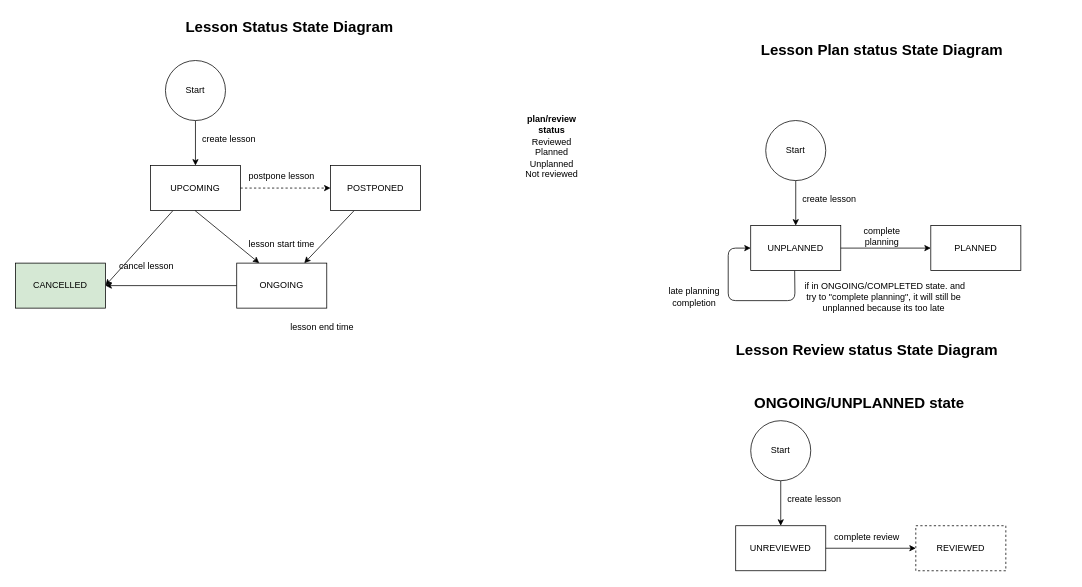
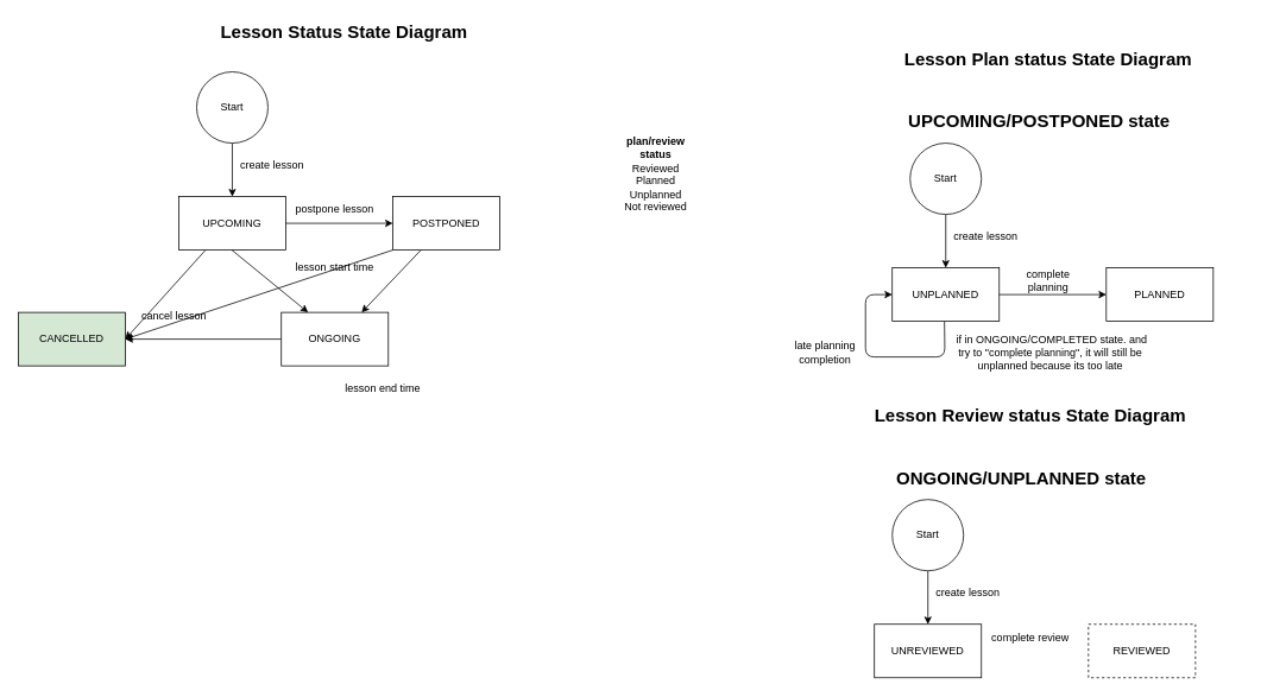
  <mxCell id="0" />
  <mxCell id="1" parent="0" />
  <mxCell id="2" style="edgeStyle=none;html=1;exitX=0.25;exitY=1;exitDx=0;exitDy=0;entryX=1;entryY=0.5;entryDx=0;entryDy=0;" edge="1" parent="1" source="3" target="20"><mxGeometry relative="1" as="geometry" /></mxCell>
  <mxCell id="3" value="UPCOMING" style="rounded=0;whiteSpace=wrap;html=1;" vertex="1" parent="1"><mxGeometry x="200" y="220" width="120" height="60" as="geometry" /></mxCell>
  <mxCell id="4" style="edgeStyle=none;html=1;entryX=0.5;entryY=0;entryDx=0;entryDy=0;" edge="1" parent="1" source="5" target="3"><mxGeometry relative="1" as="geometry" /></mxCell>
  <mxCell id="5" value="Start" style="ellipse;whiteSpace=wrap;html=1;aspect=fixed;" vertex="1" parent="1"><mxGeometry x="220" y="80" width="80" height="80" as="geometry" /></mxCell>
  <mxCell id="6" value="create lesson" style="text;html=1;align=center;verticalAlign=middle;whiteSpace=wrap;rounded=0;" vertex="1" parent="1"><mxGeometry x="260" y="170" width="90" height="30" as="geometry" /></mxCell>
  <mxCell id="7" style="edgeStyle=none;html=1;" edge="1" parent="1" source="8" target="20"><mxGeometry relative="1" as="geometry" /></mxCell>
  <mxCell id="8" value="ONGOING" style="rounded=0;whiteSpace=wrap;html=1;" vertex="1" parent="1"><mxGeometry x="315" y="350" width="120" height="60" as="geometry" /></mxCell>
  <mxCell id="9" value="&lt;span&gt;&lt;/span&gt;&lt;span style=&quot;white-space-collapse: preserve;&quot;&gt;Reviewed&lt;br&gt;Planned&lt;br&gt;Unplanned&lt;br&gt;Not reviewed&lt;/span&gt;" style="text;html=1;align=center;verticalAlign=middle;whiteSpace=wrap;rounded=0;" vertex="1" parent="1"><mxGeometry x="690" y="180" width="90" height="60" as="geometry" /></mxCell>
  <mxCell id="10" value="postpone lesson" style="text;html=1;align=center;verticalAlign=middle;whiteSpace=wrap;rounded=0;" vertex="1" parent="1"><mxGeometry x="330" y="220" width="90" height="30" as="geometry" /></mxCell>
  <mxCell id="11" style="edgeStyle=none;html=1;entryX=0.75;entryY=0;entryDx=0;entryDy=0;" edge="1" parent="1" source="13" target="8"><mxGeometry relative="1" as="geometry" /></mxCell>
+ <mxCell id="12" style="edgeStyle=none;html=1;exitX=0;exitY=1;exitDx=0;exitDy=0;entryX=1;entryY=0.5;entryDx=0;entryDy=0;" edge="1" parent="1" source="13" target="20"><mxGeometry relative="1" as="geometry" /></mxCell>
  <mxCell id="13" value="POSTPONED" style="rounded=0;whiteSpace=wrap;html=1;" vertex="1" parent="1"><mxGeometry x="440" y="220" width="120" height="60" as="geometry" /></mxCell>
- <mxCell id="14" style="edgeStyle=none;html=1;entryX=0;entryY=0.5;entryDx=0;entryDy=0;dashed=1;" edge="1" parent="1" source="3" target="13"><mxGeometry relative="1" as="geometry" /></mxCell>
+ <mxCell id="14" style="edgeStyle=none;html=1;entryX=0;entryY=0.5;entryDx=0;entryDy=0;" edge="1" parent="1" source="3" target="13"><mxGeometry relative="1" as="geometry" /></mxCell>
  <mxCell id="15" style="edgeStyle=none;html=1;entryX=0.25;entryY=0;entryDx=0;entryDy=0;" edge="1" parent="1" target="8"><mxGeometry relative="1" as="geometry"><mxPoint x="259.48" y="280" as="sourcePoint" /><mxPoint x="260" y="337.66" as="targetPoint" /></mxGeometry></mxCell>
- <mxCell id="16" value="lesson start time" style="text;html=1;align=center;verticalAlign=middle;whiteSpace=wrap;rounded=0;" vertex="1" parent="1"><mxGeometry x="330" y="310" width="90" height="30" as="geometry" /></mxCell>
+ <mxCell id="16" value="lesson start time" style="text;html=1;align=center;verticalAlign=middle;whiteSpace=wrap;rounded=0;" vertex="1" parent="1"><mxGeometry x="330" y="285" width="90" height="30" as="geometry" /></mxCell>
  <mxCell id="17" value="&lt;span&gt;&lt;/span&gt;&lt;span style=&quot;white-space-collapse: preserve;&quot;&gt;&lt;b&gt;plan/review status&lt;/b&gt;&lt;/span&gt;" style="text;html=1;align=center;verticalAlign=middle;whiteSpace=wrap;rounded=0;" vertex="1" parent="1"><mxGeometry x="690" y="150" width="90" height="30" as="geometry" /></mxCell>
  <mxCell id="18" value="lesson end time" style="text;html=1;align=center;verticalAlign=middle;whiteSpace=wrap;rounded=0;" vertex="1" parent="1"><mxGeometry x="384" y="420" width="90" height="30" as="geometry" /></mxCell>
  <mxCell id="19" value="&lt;span&gt;&lt;/span&gt;&lt;span style=&quot;white-space-collapse: preserve;&quot;&gt;&lt;b&gt;&lt;font style=&quot;font-size: 20px;&quot;&gt;Lesson Status State Diagram&lt;/font&gt;&lt;/b&gt;&lt;/span&gt;" style="text;html=1;align=center;verticalAlign=middle;whiteSpace=wrap;rounded=0;" vertex="1" parent="1"><mxGeometry x="240" y="20" width="291" height="30" as="geometry" /></mxCell>
  <mxCell id="20" value="CANCELLED" style="rounded=0;whiteSpace=wrap;html=1;fillColor=#d5e8d4;" vertex="1" parent="1"><mxGeometry x="20" y="350" width="120" height="60" as="geometry" /></mxCell>
  <mxCell id="21" value="cancel lesson" style="text;html=1;align=center;verticalAlign=middle;whiteSpace=wrap;rounded=0;" vertex="1" parent="1"><mxGeometry x="150" y="340" width="90" height="30" as="geometry" /></mxCell>
  <mxCell id="22" value="&lt;span&gt;&lt;/span&gt;&lt;span style=&quot;white-space-collapse: preserve;&quot;&gt;&lt;b&gt;&lt;font style=&quot;font-size: 20px;&quot;&gt;Lesson Plan status State Diagram&lt;/font&gt;&lt;/b&gt;&lt;/span&gt;" style="text;html=1;align=center;verticalAlign=middle;whiteSpace=wrap;rounded=0;" vertex="1" parent="1"><mxGeometry x="930" y="50" width="490" height="30" as="geometry" /></mxCell>
  <mxCell id="23" style="edgeStyle=none;html=1;entryX=0;entryY=0.5;entryDx=0;entryDy=0;" edge="1" parent="1" target="24"><mxGeometry relative="1" as="geometry"><mxPoint x="970" y="330" as="targetPoint" /><mxPoint x="1058.571" y="360" as="sourcePoint" /><Array as="points"><mxPoint x="1059" y="400" /><mxPoint x="970" y="400" /><mxPoint x="970" y="330" /></Array></mxGeometry></mxCell>
  <mxCell id="24" value="UNPLANNED" style="rounded=0;whiteSpace=wrap;html=1;" vertex="1" parent="1"><mxGeometry x="1000" y="300" width="120" height="60" as="geometry" /></mxCell>
  <mxCell id="25" style="edgeStyle=none;html=1;entryX=0.5;entryY=0;entryDx=0;entryDy=0;" edge="1" parent="1" source="26" target="24"><mxGeometry relative="1" as="geometry" /></mxCell>
  <mxCell id="26" value="Start" style="ellipse;whiteSpace=wrap;html=1;aspect=fixed;" vertex="1" parent="1"><mxGeometry x="1020" y="160" width="80" height="80" as="geometry" /></mxCell>
  <mxCell id="27" value="create lesson" style="text;html=1;align=center;verticalAlign=middle;whiteSpace=wrap;rounded=0;" vertex="1" parent="1"><mxGeometry x="1060" y="250" width="90" height="30" as="geometry" /></mxCell>
  <mxCell id="28" value="complete planning" style="text;html=1;align=center;verticalAlign=middle;whiteSpace=wrap;rounded=0;" vertex="1" parent="1"><mxGeometry x="1130" y="300" width="90" height="30" as="geometry" /></mxCell>
  <mxCell id="29" value="PLANNED" style="rounded=0;whiteSpace=wrap;html=1;" vertex="1" parent="1"><mxGeometry x="1240" y="300" width="120" height="60" as="geometry" /></mxCell>
  <mxCell id="30" style="edgeStyle=none;html=1;entryX=0;entryY=0.5;entryDx=0;entryDy=0;" edge="1" parent="1" source="24" target="29"><mxGeometry relative="1" as="geometry" /></mxCell>
+ <mxCell id="31" value="&lt;span&gt;&lt;/span&gt;&lt;span style=&quot;white-space-collapse: preserve;&quot;&gt;&lt;b&gt;&lt;font style=&quot;font-size: 20px;&quot;&gt;UPCOMING/POSTPONED state&lt;/font&gt;&lt;/b&gt;&lt;/span&gt;" style="text;html=1;align=center;verticalAlign=middle;whiteSpace=wrap;rounded=0;" vertex="1" parent="1"><mxGeometry x="920" y="120" width="490" height="30" as="geometry" /></mxCell>
  <mxCell id="32" value="&amp;nbsp;if in ONGOING/COMPLETED state. and try to &quot;complete planning&quot;, it will still be unplanned because its too late" style="text;html=1;align=center;verticalAlign=middle;whiteSpace=wrap;rounded=0;" vertex="1" parent="1"><mxGeometry x="1065" y="380" width="225" height="30" as="geometry" /></mxCell>
  <mxCell id="33" value="&lt;span&gt;&lt;/span&gt;&lt;span style=&quot;white-space-collapse: preserve;&quot;&gt;&lt;b&gt;&lt;font style=&quot;font-size: 20px;&quot;&gt;Lesson Review status State Diagram&lt;/font&gt;&lt;/b&gt;&lt;/span&gt;" style="text;html=1;align=center;verticalAlign=middle;whiteSpace=wrap;rounded=0;" vertex="1" parent="1"><mxGeometry x="910" y="450" width="490" height="30" as="geometry" /></mxCell>
  <mxCell id="34" value="UNREVIEWED" style="rounded=0;whiteSpace=wrap;html=1;" vertex="1" parent="1"><mxGeometry x="980" y="700" width="120" height="60" as="geometry" /></mxCell>
  <mxCell id="35" style="edgeStyle=none;html=1;entryX=0.5;entryY=0;entryDx=0;entryDy=0;" edge="1" parent="1" source="36" target="34"><mxGeometry relative="1" as="geometry" /></mxCell>
  <mxCell id="36" value="Start" style="ellipse;whiteSpace=wrap;html=1;aspect=fixed;" vertex="1" parent="1"><mxGeometry x="1000" y="560" width="80" height="80" as="geometry" /></mxCell>
  <mxCell id="37" value="complete review" style="text;html=1;align=center;verticalAlign=middle;whiteSpace=wrap;rounded=0;" vertex="1" parent="1"><mxGeometry x="1110" y="700" width="90" height="30" as="geometry" /></mxCell>
  <mxCell id="38" value="REVIEWED" style="rounded=0;whiteSpace=wrap;html=1;dashed=1;" vertex="1" parent="1"><mxGeometry x="1220" y="700" width="120" height="60" as="geometry" /></mxCell>
- <mxCell id="39" style="edgeStyle=none;html=1;entryX=0;entryY=0.5;entryDx=0;entryDy=0;" edge="1" parent="1" source="34" target="38"><mxGeometry relative="1" as="geometry" /></mxCell>
  <mxCell id="40" value="&lt;span&gt;&lt;/span&gt;&lt;span style=&quot;white-space-collapse: preserve;&quot;&gt;&lt;b&gt;&lt;font style=&quot;font-size: 20px;&quot;&gt;ONGOING/UNPLANNED state&lt;/font&gt;&lt;/b&gt;&lt;/span&gt;" style="text;html=1;align=center;verticalAlign=middle;whiteSpace=wrap;rounded=0;" vertex="1" parent="1"><mxGeometry x="900" y="520" width="490" height="30" as="geometry" /></mxCell>
  <mxCell id="41" value="late planning completion" style="text;html=1;align=center;verticalAlign=middle;whiteSpace=wrap;rounded=0;" vertex="1" parent="1"><mxGeometry x="880" y="380" width="90" height="30" as="geometry" /></mxCell>
  <mxCell id="42" value="create lesson" style="text;html=1;align=center;verticalAlign=middle;whiteSpace=wrap;rounded=0;" vertex="1" parent="1"><mxGeometry x="1040" y="650" width="90" height="30" as="geometry" /></mxCell>
